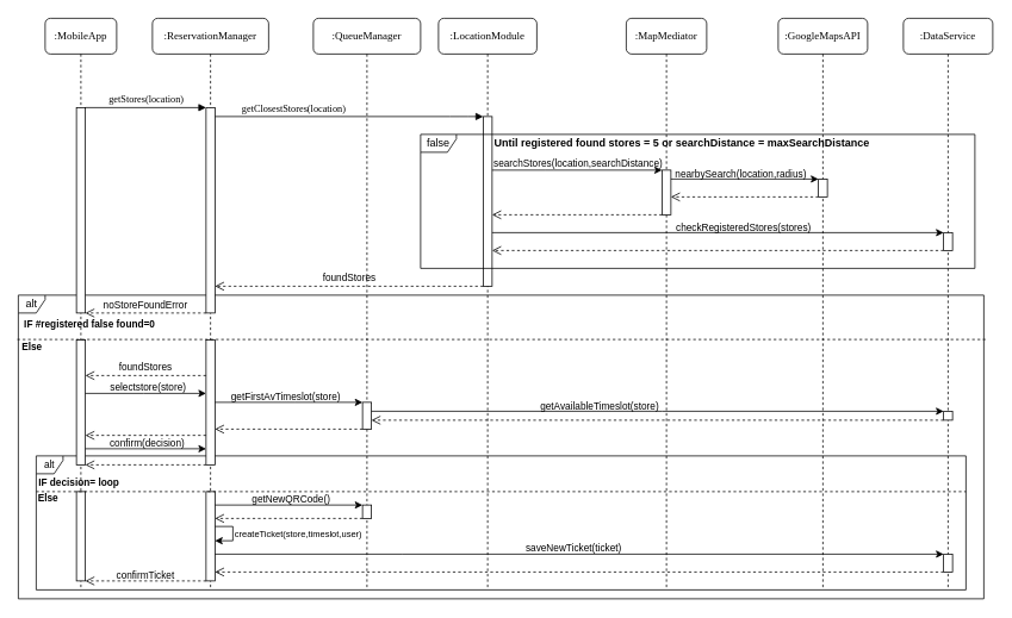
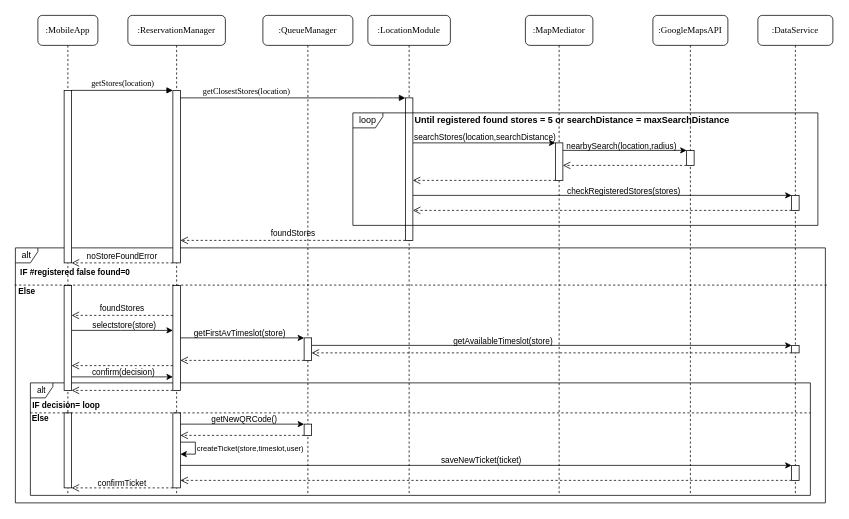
  <mxCell id="0" />
  <mxCell id="1" parent="0" />
  <mxCell id="2" value="alt" style="shape=umlFrame;whiteSpace=wrap;html=1;labelBackgroundColor=none;fontSize=11;width=30;height=20;" vertex="1" parent="1"><mxGeometry x="40" y="510" width="1040" height="150" as="geometry" /></mxCell>
  <mxCell id="3" value="alt" style="shape=umlFrame;whiteSpace=wrap;html=1;labelBackgroundColor=none;width=30;height=20;" vertex="1" parent="1"><mxGeometry x="20" y="330" width="1080" height="340" as="geometry" /></mxCell>
  <mxCell id="4" value=":ReservationManager" style="shape=umlLifeline;perimeter=lifelinePerimeter;whiteSpace=wrap;html=1;container=1;collapsible=0;recursiveResize=0;outlineConnect=0;rounded=1;shadow=0;comic=0;labelBackgroundColor=none;strokeWidth=1;fontFamily=Verdana;fontSize=12;align=center;" parent="1" vertex="1"><mxGeometry x="170" y="20" width="130" height="640" as="geometry" /></mxCell>
  <mxCell id="5" value="" style="html=1;points=[];perimeter=orthogonalPerimeter;rounded=0;shadow=0;comic=0;labelBackgroundColor=none;strokeWidth=1;fontFamily=Verdana;fontSize=12;align=center;" parent="4" vertex="1"><mxGeometry x="60" y="100" width="10" height="230" as="geometry" /></mxCell>
  <mxCell id="6" value="" style="html=1;points=[];perimeter=orthogonalPerimeter;rounded=0;shadow=0;comic=0;labelBackgroundColor=none;strokeWidth=1;fontFamily=Verdana;fontSize=12;align=center;" vertex="1" parent="4"><mxGeometry x="60" y="360" width="10" height="140" as="geometry" /></mxCell>
  <mxCell id="7" value="" style="html=1;points=[];perimeter=orthogonalPerimeter;rounded=0;shadow=0;comic=0;labelBackgroundColor=none;strokeWidth=1;fontFamily=Verdana;fontSize=12;align=center;" vertex="1" parent="4"><mxGeometry x="60" y="530" width="10" height="100" as="geometry" /></mxCell>
  <mxCell id="8" style="edgeStyle=orthogonalEdgeStyle;rounded=0;orthogonalLoop=1;jettySize=auto;html=1;fontSize=11;" edge="1" parent="4" source="7" target="7"><mxGeometry relative="1" as="geometry"><Array as="points"><mxPoint x="90" y="569" /><mxPoint x="90" y="585" /></Array></mxGeometry></mxCell>
  <mxCell id="9" value="createTicket(store,timeslot,user)" style="edgeLabel;html=1;align=center;verticalAlign=middle;resizable=0;points=[];fontSize=10;labelBackgroundColor=none;" vertex="1" connectable="0" parent="8"><mxGeometry x="0.226" relative="1" as="geometry"><mxPoint x="72.97" y="-6.29" as="offset" /></mxGeometry></mxCell>
  <mxCell id="10" value=":QueueManager" style="shape=umlLifeline;perimeter=lifelinePerimeter;whiteSpace=wrap;html=1;container=1;collapsible=0;recursiveResize=0;outlineConnect=0;rounded=1;shadow=0;comic=0;labelBackgroundColor=none;strokeWidth=1;fontFamily=Verdana;fontSize=12;align=center;" parent="1" vertex="1"><mxGeometry x="350" y="20" width="120" height="640" as="geometry" /></mxCell>
  <mxCell id="11" value="" style="html=1;points=[];perimeter=orthogonalPerimeter;rounded=0;shadow=0;comic=0;labelBackgroundColor=none;strokeWidth=1;fontFamily=Verdana;fontSize=12;align=center;" vertex="1" parent="10"><mxGeometry x="55" y="430" width="10" height="30" as="geometry" /></mxCell>
  <mxCell id="12" value="" style="html=1;points=[];perimeter=orthogonalPerimeter;rounded=0;shadow=0;comic=0;labelBackgroundColor=none;strokeWidth=1;fontFamily=Verdana;fontSize=12;align=center;" vertex="1" parent="10"><mxGeometry x="55" y="545" width="10" height="15" as="geometry" /></mxCell>
  <mxCell id="13" value=":LocationModule" style="shape=umlLifeline;perimeter=lifelinePerimeter;whiteSpace=wrap;html=1;container=1;collapsible=0;recursiveResize=0;outlineConnect=0;rounded=1;shadow=0;comic=0;labelBackgroundColor=none;strokeWidth=1;fontFamily=Verdana;fontSize=12;align=center;" parent="1" vertex="1"><mxGeometry x="490" y="20" width="110" height="640" as="geometry" /></mxCell>
  <mxCell id="14" value="" style="html=1;points=[];perimeter=orthogonalPerimeter;rounded=0;shadow=0;comic=0;labelBackgroundColor=none;strokeWidth=1;fontFamily=Verdana;fontSize=12;align=center;" vertex="1" parent="13"><mxGeometry x="50" y="110" width="10" height="190" as="geometry" /></mxCell>
  <mxCell id="15" value=":MapMediator" style="shape=umlLifeline;perimeter=lifelinePerimeter;whiteSpace=wrap;html=1;container=1;collapsible=0;recursiveResize=0;outlineConnect=0;rounded=1;shadow=0;comic=0;labelBackgroundColor=none;strokeWidth=1;fontFamily=Verdana;fontSize=12;align=center;" parent="1" vertex="1"><mxGeometry x="700" y="20" width="90" height="640" as="geometry" /></mxCell>
  <mxCell id="16" value="" style="html=1;points=[];perimeter=orthogonalPerimeter;rounded=0;shadow=0;comic=0;labelBackgroundColor=none;strokeWidth=1;fontFamily=Verdana;fontSize=12;align=center;" vertex="1" parent="15"><mxGeometry x="40" y="170" width="10" height="50" as="geometry" /></mxCell>
  <mxCell id="17" value=":GoogleMapsAPI" style="shape=umlLifeline;perimeter=lifelinePerimeter;whiteSpace=wrap;html=1;container=1;collapsible=0;recursiveResize=0;outlineConnect=0;rounded=1;shadow=0;comic=0;labelBackgroundColor=none;strokeWidth=1;fontFamily=Verdana;fontSize=12;align=center;" parent="1" vertex="1"><mxGeometry x="870" y="20" width="100" height="640" as="geometry" /></mxCell>
  <mxCell id="18" value="" style="html=1;points=[];perimeter=orthogonalPerimeter;rounded=0;shadow=0;comic=0;labelBackgroundColor=none;strokeWidth=1;fontFamily=Verdana;fontSize=12;align=center;" vertex="1" parent="17"><mxGeometry x="45" y="180" width="10" height="20" as="geometry" /></mxCell>
  <mxCell id="19" value=":DataService" style="shape=umlLifeline;perimeter=lifelinePerimeter;whiteSpace=wrap;html=1;container=1;collapsible=0;recursiveResize=0;outlineConnect=0;rounded=1;shadow=0;comic=0;labelBackgroundColor=none;strokeWidth=1;fontFamily=Verdana;fontSize=12;align=center;" parent="1" vertex="1"><mxGeometry x="1010" y="20" width="100" height="640" as="geometry" /></mxCell>
  <mxCell id="20" value="" style="html=1;points=[];perimeter=orthogonalPerimeter;rounded=0;shadow=0;comic=0;labelBackgroundColor=none;strokeWidth=1;fontFamily=Verdana;fontSize=12;align=center;" vertex="1" parent="19"><mxGeometry x="45" y="240" width="10" height="20" as="geometry" /></mxCell>
  <mxCell id="21" value="" style="html=1;points=[];perimeter=orthogonalPerimeter;rounded=0;shadow=0;comic=0;labelBackgroundColor=none;strokeWidth=1;fontFamily=Verdana;fontSize=12;align=center;" vertex="1" parent="19"><mxGeometry x="45" y="440" width="10" height="10" as="geometry" /></mxCell>
  <mxCell id="22" value=":MobileApp" style="shape=umlLifeline;perimeter=lifelinePerimeter;whiteSpace=wrap;html=1;container=1;collapsible=0;recursiveResize=0;outlineConnect=0;rounded=1;shadow=0;comic=0;labelBackgroundColor=none;strokeWidth=1;fontFamily=Verdana;fontSize=12;align=center;" parent="1" vertex="1"><mxGeometry x="50" y="20" width="80" height="640" as="geometry" /></mxCell>
  <mxCell id="23" value="" style="html=1;points=[];perimeter=orthogonalPerimeter;rounded=0;shadow=0;comic=0;labelBackgroundColor=none;strokeWidth=1;fontFamily=Verdana;fontSize=12;align=center;" parent="22" vertex="1"><mxGeometry x="35" y="100" width="10" height="230" as="geometry" /></mxCell>
  <mxCell id="24" value="" style="html=1;points=[];perimeter=orthogonalPerimeter;rounded=0;shadow=0;comic=0;labelBackgroundColor=none;strokeWidth=1;fontFamily=Verdana;fontSize=12;align=center;" vertex="1" parent="22"><mxGeometry x="35" y="360" width="10" height="140" as="geometry" /></mxCell>
  <mxCell id="25" value="" style="html=1;points=[];perimeter=orthogonalPerimeter;rounded=0;shadow=0;comic=0;labelBackgroundColor=none;strokeWidth=1;fontFamily=Verdana;fontSize=12;align=center;" vertex="1" parent="22"><mxGeometry x="35" y="530" width="10" height="100" as="geometry" /></mxCell>
  <mxCell id="26" value="getStores(location)" style="html=1;verticalAlign=bottom;endArrow=block;entryX=0;entryY=0;labelBackgroundColor=none;fontFamily=Verdana;fontSize=11;edgeStyle=elbowEdgeStyle;elbow=vertical;" parent="1" source="23" target="5" edge="1"><mxGeometry relative="1" as="geometry"><mxPoint x="230" y="130" as="sourcePoint" /></mxGeometry></mxCell>
  <mxCell id="27" value="getClosestStores(location)" style="html=1;verticalAlign=bottom;endArrow=block;labelBackgroundColor=none;fontFamily=Verdana;fontSize=11;edgeStyle=elbowEdgeStyle;elbow=vertical;" parent="1" source="5" target="14" edge="1"><mxGeometry x="-0.414" relative="1" as="geometry"><mxPoint x="243" y="130" as="sourcePoint" /><mxPoint x="540" y="130" as="targetPoint" /><Array as="points"><mxPoint x="513" y="130" /><mxPoint x="663" y="140" /></Array><mxPoint as="offset" /></mxGeometry></mxCell>
  <mxCell id="28" value="Until registered found stores = 5 or searchDistance = maxSearchDistance" style="text;html=1;strokeColor=none;fillColor=none;align=center;verticalAlign=middle;whiteSpace=wrap;rounded=0;fontStyle=1" vertex="1" parent="1"><mxGeometry x="540" y="150" width="445" height="20" as="geometry" /></mxCell>
  <mxCell id="29" style="edgeStyle=orthogonalEdgeStyle;rounded=0;orthogonalLoop=1;jettySize=auto;html=1;" edge="1" parent="1" source="14" target="16"><mxGeometry relative="1" as="geometry"><Array as="points"><mxPoint x="610" y="190" /><mxPoint x="610" y="190" /></Array></mxGeometry></mxCell>
  <mxCell id="30" value="searchStores(location,searchDistance)" style="edgeLabel;html=1;align=center;verticalAlign=middle;resizable=0;points=[];labelBackgroundColor=none;fontSize=11;" vertex="1" connectable="0" parent="29"><mxGeometry x="0.333" y="-1" relative="1" as="geometry"><mxPoint x="-31.33" y="-10" as="offset" /></mxGeometry></mxCell>
  <mxCell id="31" style="edgeStyle=orthogonalEdgeStyle;rounded=0;orthogonalLoop=1;jettySize=auto;html=1;" edge="1" parent="1" source="16" target="18"><mxGeometry relative="1" as="geometry"><Array as="points"><mxPoint x="850" y="200" /><mxPoint x="850" y="200" /></Array></mxGeometry></mxCell>
  <mxCell id="32" value="nearbySearch(location,radius)" style="edgeLabel;html=1;align=center;verticalAlign=middle;resizable=0;points=[];labelBackgroundColor=none;fontSize=11;" vertex="1" connectable="0" parent="31"><mxGeometry x="-0.22" y="-1" relative="1" as="geometry"><mxPoint x="13.17" y="-8" as="offset" /></mxGeometry></mxCell>
  <mxCell id="33" value="" style="html=1;verticalAlign=bottom;endArrow=open;dashed=1;endSize=8;" edge="1" parent="1" source="18" target="16"><mxGeometry relative="1" as="geometry"><mxPoint x="860" y="220" as="sourcePoint" /><mxPoint x="780" y="220" as="targetPoint" /><Array as="points"><mxPoint x="850" y="220" /></Array></mxGeometry></mxCell>
  <mxCell id="34" value="" style="html=1;verticalAlign=bottom;endArrow=open;dashed=1;endSize=8;" edge="1" parent="1" source="16" target="14"><mxGeometry relative="1" as="geometry"><mxPoint x="720" y="240" as="sourcePoint" /><mxPoint x="640" y="240" as="targetPoint" /><Array as="points"><mxPoint x="650" y="240" /></Array></mxGeometry></mxCell>
  <mxCell id="35" style="edgeStyle=orthogonalEdgeStyle;rounded=0;orthogonalLoop=1;jettySize=auto;html=1;" edge="1" parent="1" source="14" target="20"><mxGeometry relative="1" as="geometry"><Array as="points"><mxPoint x="800" y="260" /><mxPoint x="800" y="260" /></Array></mxGeometry></mxCell>
  <mxCell id="36" value="checkRegisteredStores(stores)" style="edgeLabel;html=1;align=center;verticalAlign=middle;resizable=0;points=[];labelBackgroundColor=none;fontSize=11;" vertex="1" connectable="0" parent="35"><mxGeometry x="0.025" relative="1" as="geometry"><mxPoint x="21.38" y="-7" as="offset" /></mxGeometry></mxCell>
  <mxCell id="37" value="" style="html=1;verticalAlign=bottom;endArrow=open;dashed=1;endSize=8;" edge="1" parent="1" source="20" target="14"><mxGeometry relative="1" as="geometry"><mxPoint x="800" y="290" as="sourcePoint" /><mxPoint x="610" y="290" as="targetPoint" /><Array as="points"><mxPoint x="710" y="280" /></Array></mxGeometry></mxCell>
  <mxCell id="38" value="IF #registered false found=0" style="text;html=1;strokeColor=none;fillColor=none;align=center;verticalAlign=middle;whiteSpace=wrap;rounded=0;labelBackgroundColor=none;fontStyle=1;fontSize=11;" vertex="1" parent="1"><mxGeometry x="21" y="350" width="158" height="23" as="geometry" /></mxCell>
  <mxCell id="39" value="foundStores" style="html=1;verticalAlign=bottom;endArrow=open;dashed=1;endSize=8;fontSize=11;labelBackgroundColor=none;" edge="1" parent="1" source="14" target="5"><mxGeometry relative="1" as="geometry"><mxPoint x="550" y="310" as="sourcePoint" /><mxPoint x="470" y="310" as="targetPoint" /><Array as="points"><mxPoint x="480" y="320" /></Array></mxGeometry></mxCell>
  <mxCell id="40" value="noStoreFoundError" style="html=1;verticalAlign=bottom;endArrow=open;dashed=1;endSize=8;fontSize=11;labelBackgroundColor=none;" edge="1" parent="1" source="5" target="23"><mxGeometry relative="1" as="geometry"><mxPoint x="410" y="386.58" as="sourcePoint" /><mxPoint x="110" y="386.58" as="targetPoint" /><Array as="points"><mxPoint x="170" y="350" /></Array></mxGeometry></mxCell>
  <mxCell id="41" value="" style="endArrow=none;dashed=1;html=1;fontSize=11;exitX=-0.001;exitY=0.146;exitDx=0;exitDy=0;exitPerimeter=0;entryX=1.003;entryY=0.146;entryDx=0;entryDy=0;entryPerimeter=0;" edge="1" parent="1" source="3" target="3"><mxGeometry width="50" height="50" relative="1" as="geometry"><mxPoint x="420" y="460" as="sourcePoint" /><mxPoint x="470" y="410" as="targetPoint" /></mxGeometry></mxCell>
  <mxCell id="42" value="Else" style="text;html=1;strokeColor=none;fillColor=none;align=center;verticalAlign=middle;whiteSpace=wrap;rounded=0;labelBackgroundColor=none;fontStyle=1;fontSize=11;" vertex="1" parent="1"><mxGeometry x="21" y="381" width="29" height="13" as="geometry" /></mxCell>
  <mxCell id="43" value="foundStores" style="html=1;verticalAlign=bottom;endArrow=open;dashed=1;endSize=8;fontSize=11;labelBackgroundColor=none;" edge="1" parent="1" source="6" target="24"><mxGeometry relative="1" as="geometry"><mxPoint x="230" y="420" as="sourcePoint" /><mxPoint x="180" y="420" as="targetPoint" /><Array as="points"><mxPoint x="160" y="420" /></Array></mxGeometry></mxCell>
  <mxCell id="44" style="edgeStyle=orthogonalEdgeStyle;rounded=0;orthogonalLoop=1;jettySize=auto;html=1;fontSize=11;" edge="1" parent="1" source="24"><mxGeometry relative="1" as="geometry"><mxPoint x="230" y="440" as="targetPoint" /><Array as="points"><mxPoint x="160" y="440" /><mxPoint x="160" y="440" /></Array></mxGeometry></mxCell>
  <mxCell id="45" value="selectstore(store)" style="edgeLabel;html=1;align=center;verticalAlign=middle;resizable=0;points=[];fontSize=11;labelBackgroundColor=none;" vertex="1" connectable="0" parent="44"><mxGeometry x="0.09" relative="1" as="geometry"><mxPoint x="-4.33" y="-8" as="offset" /></mxGeometry></mxCell>
  <mxCell id="46" style="edgeStyle=orthogonalEdgeStyle;rounded=0;orthogonalLoop=1;jettySize=auto;html=1;fontSize=11;" edge="1" parent="1" target="11"><mxGeometry relative="1" as="geometry"><mxPoint x="240" y="450" as="sourcePoint" /><Array as="points"><mxPoint x="330" y="450" /><mxPoint x="330" y="450" /></Array></mxGeometry></mxCell>
  <mxCell id="47" value="getFirstAvTimeslot(store)" style="edgeLabel;html=1;align=center;verticalAlign=middle;resizable=0;points=[];fontSize=11;labelBackgroundColor=none;" vertex="1" connectable="0" parent="46"><mxGeometry x="0.132" y="-1" relative="1" as="geometry"><mxPoint x="-14.1" y="-8" as="offset" /></mxGeometry></mxCell>
  <mxCell id="48" value="" style="html=1;verticalAlign=bottom;endArrow=open;dashed=1;endSize=8;fontSize=11;" edge="1" parent="1" source="11" target="6"><mxGeometry relative="1" as="geometry"><mxPoint x="405" y="470" as="sourcePoint" /><mxPoint x="240" y="470" as="targetPoint" /><Array as="points"><mxPoint x="335" y="480" /></Array></mxGeometry></mxCell>
  <mxCell id="49" value="" style="html=1;verticalAlign=bottom;endArrow=open;dashed=1;endSize=8;fontSize=11;" edge="1" parent="1"><mxGeometry relative="1" as="geometry"><mxPoint x="230" y="487" as="sourcePoint" /><mxPoint x="95" y="487" as="targetPoint" /><Array as="points"><mxPoint x="195" y="487" /></Array></mxGeometry></mxCell>
  <mxCell id="50" style="edgeStyle=orthogonalEdgeStyle;rounded=0;orthogonalLoop=1;jettySize=auto;html=1;fontSize=11;" edge="1" parent="1"><mxGeometry relative="1" as="geometry"><mxPoint x="95" y="502" as="sourcePoint" /><mxPoint x="230" y="502" as="targetPoint" /><Array as="points"><mxPoint x="170" y="502" /><mxPoint x="170" y="502" /></Array></mxGeometry></mxCell>
  <mxCell id="51" value="confirm(decision)" style="edgeLabel;html=1;align=center;verticalAlign=middle;resizable=0;points=[];fontSize=11;labelBackgroundColor=none;" vertex="1" connectable="0" parent="50"><mxGeometry x="0.1" y="2" relative="1" as="geometry"><mxPoint x="-5.29" y="-5" as="offset" /></mxGeometry></mxCell>
  <mxCell id="52" value="IF decision= loop" style="text;html=1;strokeColor=none;fillColor=none;align=center;verticalAlign=middle;whiteSpace=wrap;rounded=0;labelBackgroundColor=none;fontStyle=1;fontSize=11;" vertex="1" parent="1"><mxGeometry x="39" y="533" width="98" height="13" as="geometry" /></mxCell>
  <mxCell id="53" value="" style="html=1;verticalAlign=bottom;endArrow=open;dashed=1;endSize=8;fontSize=11;" edge="1" parent="1"><mxGeometry relative="1" as="geometry"><mxPoint x="230" y="520" as="sourcePoint" /><mxPoint x="95" y="520" as="targetPoint" /><Array as="points"><mxPoint x="195" y="520" /></Array></mxGeometry></mxCell>
  <mxCell id="54" value="" style="endArrow=none;dashed=1;html=1;fontSize=11;exitX=0;exitY=0;exitDx=0;exitDy=0;" edge="1" parent="1" source="55"><mxGeometry width="50" height="50" relative="1" as="geometry"><mxPoint x="150" y="680" as="sourcePoint" /><mxPoint x="1080" y="550" as="targetPoint" /></mxGeometry></mxCell>
  <mxCell id="55" value="Else" style="text;html=1;strokeColor=none;fillColor=none;align=center;verticalAlign=middle;whiteSpace=wrap;rounded=0;labelBackgroundColor=none;fontStyle=1;fontSize=11;" vertex="1" parent="1"><mxGeometry x="40" y="550" width="27" height="13" as="geometry" /></mxCell>
  <mxCell id="56" style="edgeStyle=orthogonalEdgeStyle;rounded=0;orthogonalLoop=1;jettySize=auto;html=1;fontSize=11;" edge="1" parent="1" source="7" target="12"><mxGeometry relative="1" as="geometry"><Array as="points"><mxPoint x="320" y="565" /><mxPoint x="320" y="565" /></Array></mxGeometry></mxCell>
  <mxCell id="57" value="getNewQRCode()" style="edgeLabel;html=1;align=center;verticalAlign=middle;resizable=0;points=[];fontSize=11;labelBackgroundColor=none;" vertex="1" connectable="0" parent="56"><mxGeometry x="0.131" y="-1" relative="1" as="geometry"><mxPoint x="-8.14" y="-8.53" as="offset" /></mxGeometry></mxCell>
  <mxCell id="58" value="" style="html=1;verticalAlign=bottom;endArrow=open;dashed=1;endSize=8;fontSize=11;" edge="1" parent="1" source="12" target="7"><mxGeometry relative="1" as="geometry"><mxPoint x="395" y="580" as="sourcePoint" /><mxPoint x="260" y="580" as="targetPoint" /><Array as="points"><mxPoint x="360" y="580" /></Array></mxGeometry></mxCell>
  <mxCell id="59" value="" style="html=1;points=[];perimeter=orthogonalPerimeter;rounded=0;shadow=0;comic=0;labelBackgroundColor=none;strokeWidth=1;fontFamily=Verdana;fontSize=12;align=center;" vertex="1" parent="1"><mxGeometry x="1055" y="620" width="10" height="20" as="geometry" /></mxCell>
  <mxCell id="60" style="edgeStyle=orthogonalEdgeStyle;rounded=0;orthogonalLoop=1;jettySize=auto;html=1;fontSize=10;" edge="1" parent="1" source="7" target="59"><mxGeometry relative="1" as="geometry"><Array as="points"><mxPoint x="450" y="620" /><mxPoint x="450" y="620" /></Array></mxGeometry></mxCell>
  <mxCell id="61" value="saveNewTicket(ticket)" style="edgeLabel;html=1;align=center;verticalAlign=middle;resizable=0;points=[];fontSize=11;labelBackgroundColor=none;" vertex="1" connectable="0" parent="60"><mxGeometry x="-0.118" y="-3" relative="1" as="geometry"><mxPoint x="41" y="-11" as="offset" /></mxGeometry></mxCell>
  <mxCell id="62" value="" style="html=1;verticalAlign=bottom;endArrow=open;dashed=1;endSize=8;fontSize=11;" edge="1" parent="1" source="59" target="7"><mxGeometry relative="1" as="geometry"><mxPoint x="455" y="640" as="sourcePoint" /><mxPoint x="320" y="640" as="targetPoint" /><Array as="points"><mxPoint x="420" y="640" /></Array></mxGeometry></mxCell>
  <mxCell id="63" value="" style="html=1;verticalAlign=bottom;endArrow=open;dashed=1;endSize=8;fontSize=11;" edge="1" parent="1" source="7" target="25"><mxGeometry relative="1" as="geometry"><mxPoint x="235" y="650" as="sourcePoint" /><mxPoint x="100" y="650" as="targetPoint" /><Array as="points"><mxPoint x="200" y="650" /></Array></mxGeometry></mxCell>
  <mxCell id="64" value="confirmTicket" style="edgeLabel;html=1;align=center;verticalAlign=middle;resizable=0;points=[];fontSize=11;labelBackgroundColor=none;" vertex="1" connectable="0" parent="63"><mxGeometry x="0.076" y="2" relative="1" as="geometry"><mxPoint x="4" y="-9" as="offset" /></mxGeometry></mxCell>
  <mxCell id="65" style="edgeStyle=orthogonalEdgeStyle;rounded=0;orthogonalLoop=1;jettySize=auto;html=1;fontSize=10;" edge="1" parent="1" source="11" target="21"><mxGeometry relative="1" as="geometry"><Array as="points"><mxPoint x="740" y="460" /><mxPoint x="740" y="460" /></Array></mxGeometry></mxCell>
  <mxCell id="66" value="getAvailableTimeslot(store)" style="edgeLabel;html=1;align=center;verticalAlign=middle;resizable=0;points=[];fontSize=11;labelBackgroundColor=none;" vertex="1" connectable="0" parent="65"><mxGeometry x="-0.144" y="3" relative="1" as="geometry"><mxPoint x="-20" y="-4" as="offset" /></mxGeometry></mxCell>
  <mxCell id="67" value="" style="html=1;verticalAlign=bottom;endArrow=open;dashed=1;endSize=8;" edge="1" parent="1" source="21" target="11"><mxGeometry relative="1" as="geometry"><mxPoint x="1025" y="480" as="sourcePoint" /><mxPoint x="520" y="480" as="targetPoint" /><Array as="points"><mxPoint x="680" y="470" /></Array></mxGeometry></mxCell>
- <mxCell id="68" value="false" style="shape=umlFrame;whiteSpace=wrap;html=1;fontSize=12;width=40;height=20;" vertex="1" parent="1"><mxGeometry x="470" y="150" width="620" height="150" as="geometry" /></mxCell>
+ <mxCell id="68" value="loop" style="shape=umlFrame;whiteSpace=wrap;html=1;fontSize=12;width=40;height=20;" vertex="1" parent="1"><mxGeometry x="470" y="150" width="620" height="150" as="geometry" /></mxCell>
